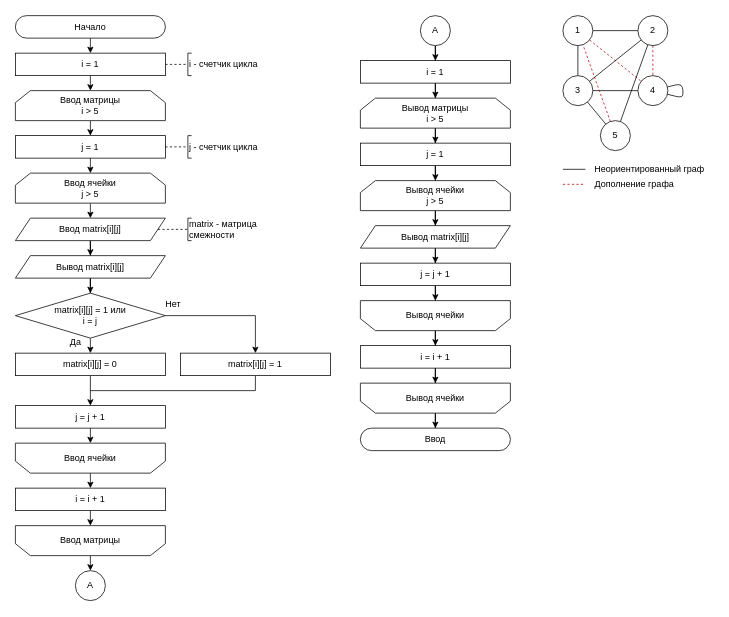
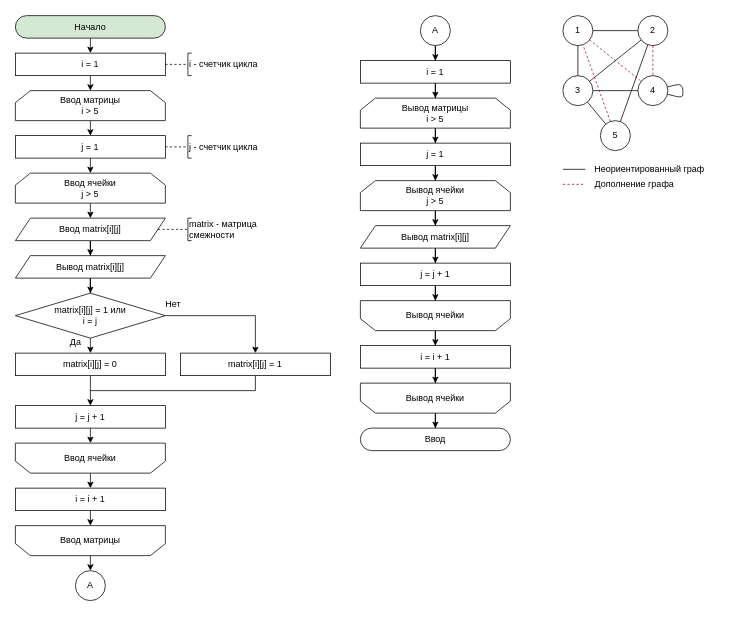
  <mxCell id="0" />
  <mxCell id="1" parent="0" />
  <mxCell id="2" style="edgeStyle=none;html=1;endArrow=none;endFill=0;" parent="1" source="5" target="12" edge="1"><mxGeometry relative="1" as="geometry" /></mxCell>
  <mxCell id="3" style="edgeStyle=none;html=1;endArrow=none;endFill=0;" parent="1" source="5" target="9" edge="1"><mxGeometry relative="1" as="geometry" /></mxCell>
  <mxCell id="4" style="edgeStyle=none;html=1;fillColor=#e51400;strokeColor=#B20000;endArrow=none;endFill=0;dashed=1;" parent="1" source="5" target="13" edge="1"><mxGeometry relative="1" as="geometry" /></mxCell>
  <mxCell id="5" value="1" style="ellipse;whiteSpace=wrap;html=1;aspect=fixed;" parent="1" vertex="1"><mxGeometry x="750" y="20" width="40" height="40" as="geometry" /></mxCell>
  <mxCell id="6" style="edgeStyle=none;html=1;endArrow=none;endFill=0;" parent="1" source="9" target="12" edge="1"><mxGeometry relative="1" as="geometry" /></mxCell>
  <mxCell id="7" style="edgeStyle=none;html=1;endArrow=none;endFill=0;" parent="1" source="9" target="13" edge="1"><mxGeometry relative="1" as="geometry" /></mxCell>
  <mxCell id="8" style="edgeStyle=none;html=1;endArrow=none;endFill=0;" parent="1" source="9" target="15" edge="1"><mxGeometry relative="1" as="geometry" /></mxCell>
  <mxCell id="9" value="3" style="ellipse;whiteSpace=wrap;html=1;aspect=fixed;" parent="1" vertex="1"><mxGeometry x="750" y="100" width="40" height="40" as="geometry" /></mxCell>
  <mxCell id="10" style="edgeStyle=none;html=1;endArrow=none;endFill=0;" parent="1" source="12" target="15" edge="1"><mxGeometry relative="1" as="geometry" /></mxCell>
  <mxCell id="11" style="edgeStyle=none;html=1;fillColor=#e51400;strokeColor=#B20000;endArrow=none;endFill=0;dashed=1;" parent="1" source="12" target="13" edge="1"><mxGeometry relative="1" as="geometry" /></mxCell>
  <mxCell id="12" value="2" style="ellipse;whiteSpace=wrap;html=1;aspect=fixed;" parent="1" vertex="1"><mxGeometry x="850" y="20" width="40" height="40" as="geometry" /></mxCell>
  <mxCell id="13" value="4" style="ellipse;whiteSpace=wrap;html=1;aspect=fixed;" parent="1" vertex="1"><mxGeometry x="850" y="100" width="40" height="40" as="geometry" /></mxCell>
  <mxCell id="14" style="edgeStyle=none;html=1;fillColor=#e51400;strokeColor=#B20000;endArrow=none;endFill=0;dashed=1;" parent="1" source="15" target="5" edge="1"><mxGeometry relative="1" as="geometry" /></mxCell>
  <mxCell id="15" value="5" style="ellipse;whiteSpace=wrap;html=1;aspect=fixed;" parent="1" vertex="1"><mxGeometry x="800" y="160" width="40" height="40" as="geometry" /></mxCell>
  <mxCell id="16" style="edgeStyle=none;html=1;endArrow=none;endFill=0;" parent="1" source="13" target="13" edge="1"><mxGeometry relative="1" as="geometry" /></mxCell>
  <mxCell id="17" value="" style="endArrow=none;html=1;rounded=0;" edge="1" parent="1"><mxGeometry width="50" height="50" relative="1" as="geometry"><mxPoint x="750" y="224.92" as="sourcePoint" /><mxPoint x="780" y="224.92" as="targetPoint" /></mxGeometry></mxCell>
  <mxCell id="18" value="Неориентированный граф" style="text;html=1;align=center;verticalAlign=middle;resizable=0;points=[];autosize=1;strokeColor=none;fillColor=none;" vertex="1" parent="1"><mxGeometry x="780" y="210" width="170" height="30" as="geometry" /></mxCell>
  <mxCell id="19" value="" style="endArrow=none;html=1;rounded=0;fillColor=#e51400;strokeColor=#B20000;dashed=1;" edge="1" parent="1"><mxGeometry width="50" height="50" relative="1" as="geometry"><mxPoint x="750" y="244.92" as="sourcePoint" /><mxPoint x="780" y="244.92" as="targetPoint" /></mxGeometry></mxCell>
  <mxCell id="20" value="Дополнение графа" style="text;html=1;align=center;verticalAlign=middle;resizable=0;points=[];autosize=1;strokeColor=none;fillColor=none;" vertex="1" parent="1"><mxGeometry x="780" y="230" width="130" height="30" as="geometry" /></mxCell>
  <mxCell id="21" style="edgeStyle=none;html=1;" edge="1" parent="1" source="22" target="24"><mxGeometry relative="1" as="geometry" /></mxCell>
- <mxCell id="22" value="Начало" style="rounded=1;whiteSpace=wrap;html=1;arcSize=50;" vertex="1" parent="1"><mxGeometry x="20" y="20" width="200" height="30" as="geometry" /></mxCell>
+ <mxCell id="22" value="Начало" style="rounded=1;whiteSpace=wrap;html=1;arcSize=50;fillColor=#d5e8d4;" vertex="1" parent="1"><mxGeometry x="20" y="20" width="200" height="30" as="geometry" /></mxCell>
  <mxCell id="23" style="edgeStyle=none;html=1;" edge="1" parent="1" source="24" target="26"><mxGeometry relative="1" as="geometry" /></mxCell>
  <mxCell id="24" value="i = 1" style="rounded=0;whiteSpace=wrap;html=1;" vertex="1" parent="1"><mxGeometry x="20" y="70" width="200" height="30" as="geometry" /></mxCell>
  <mxCell id="25" style="edgeStyle=none;html=1;" edge="1" parent="1" source="26" target="28"><mxGeometry relative="1" as="geometry" /></mxCell>
  <mxCell id="26" value="Ввод матрицы&lt;br&gt;&lt;div&gt;&lt;font style=&quot;color: rgb(0, 0, 0);&quot;&gt;i &amp;gt; 5&lt;/font&gt;&lt;/div&gt;" style="shape=loopLimit;whiteSpace=wrap;html=1;" vertex="1" parent="1"><mxGeometry x="20" y="120" width="200" height="40" as="geometry" /></mxCell>
  <mxCell id="27" style="edgeStyle=none;html=1;" edge="1" parent="1" source="28" target="30"><mxGeometry relative="1" as="geometry" /></mxCell>
  <mxCell id="28" value="j = 1" style="rounded=0;whiteSpace=wrap;html=1;" vertex="1" parent="1"><mxGeometry x="20" y="180" width="200" height="30" as="geometry" /></mxCell>
  <mxCell id="29" style="edgeStyle=none;html=1;" edge="1" parent="1" source="30" target="32"><mxGeometry relative="1" as="geometry" /></mxCell>
  <mxCell id="30" value="Ввод ячейки&lt;br&gt;&lt;div&gt;&lt;font style=&quot;color: rgb(0, 0, 0);&quot;&gt;j &amp;gt; 5&lt;/font&gt;&lt;/div&gt;" style="shape=loopLimit;whiteSpace=wrap;html=1;" vertex="1" parent="1"><mxGeometry x="20" y="230" width="200" height="40" as="geometry" /></mxCell>
  <mxCell id="31" style="edgeStyle=orthogonalEdgeStyle;rounded=0;orthogonalLoop=1;jettySize=auto;html=1;" edge="1" parent="1" source="32" target="44"><mxGeometry relative="1" as="geometry" /></mxCell>
  <mxCell id="32" value="Ввод matrix[i][j]" style="shape=parallelogram;perimeter=parallelogramPerimeter;whiteSpace=wrap;html=1;fixedSize=1;" vertex="1" parent="1"><mxGeometry x="20" y="290" width="200" height="30" as="geometry" /></mxCell>
  <mxCell id="33" value="matrix - матрица&lt;div&gt;смежности&lt;/div&gt;" style="strokeWidth=1;html=1;shape=mxgraph.flowchart.annotation_1;align=left;pointerEvents=1;" vertex="1" parent="1"><mxGeometry x="250" y="290" width="5" height="30" as="geometry" /></mxCell>
  <mxCell id="34" value="" style="endArrow=none;html=1;rounded=0;entryX=0;entryY=0.5;entryDx=0;entryDy=0;entryPerimeter=0;dashed=1;" edge="1" parent="1" target="33"><mxGeometry width="50" height="50" relative="1" as="geometry"><mxPoint x="210" y="305" as="sourcePoint" /><mxPoint x="300" y="295" as="targetPoint" /></mxGeometry></mxCell>
  <mxCell id="35" style="edgeStyle=none;html=1;" edge="1" parent="1" source="37"><mxGeometry relative="1" as="geometry"><mxPoint x="120" y="470" as="targetPoint" /></mxGeometry></mxCell>
  <mxCell id="36" style="edgeStyle=orthogonalEdgeStyle;rounded=0;orthogonalLoop=1;jettySize=auto;html=1;" edge="1" parent="1" source="37" target="55"><mxGeometry relative="1" as="geometry" /></mxCell>
  <mxCell id="37" value="matrix[i][j] = 1 или&lt;div&gt;i = j&lt;/div&gt;" style="rhombus;whiteSpace=wrap;html=1;" vertex="1" parent="1"><mxGeometry x="20" y="390" width="200" height="60" as="geometry" /></mxCell>
  <mxCell id="38" style="edgeStyle=none;html=1;" edge="1" parent="1"><mxGeometry relative="1" as="geometry"><mxPoint x="120" y="540" as="targetPoint" /><mxPoint x="120" y="500" as="sourcePoint" /></mxGeometry></mxCell>
  <mxCell id="39" value="" style="endArrow=none;html=1;" edge="1" parent="1"><mxGeometry width="50" height="50" relative="1" as="geometry"><mxPoint x="120" y="520" as="sourcePoint" /><mxPoint x="340" y="520" as="targetPoint" /></mxGeometry></mxCell>
  <mxCell id="40" value="" style="endArrow=none;html=1;entryX=0.5;entryY=1;entryDx=0;entryDy=0;" edge="1" parent="1" target="55"><mxGeometry width="50" height="50" relative="1" as="geometry"><mxPoint x="340" y="520" as="sourcePoint" /><mxPoint x="390" y="550" as="targetPoint" /></mxGeometry></mxCell>
  <mxCell id="41" value="Да" style="text;html=1;align=center;verticalAlign=middle;resizable=0;points=[];autosize=1;strokeColor=none;fillColor=none;" vertex="1" parent="1"><mxGeometry x="80" y="440" width="40" height="30" as="geometry" /></mxCell>
  <mxCell id="42" value="Нет" style="text;html=1;align=center;verticalAlign=middle;resizable=0;points=[];autosize=1;strokeColor=none;fillColor=none;" vertex="1" parent="1"><mxGeometry x="210" y="390" width="40" height="30" as="geometry" /></mxCell>
  <mxCell id="43" style="edgeStyle=orthogonalEdgeStyle;rounded=0;orthogonalLoop=1;jettySize=auto;html=1;" edge="1" parent="1" source="44" target="37"><mxGeometry relative="1" as="geometry" /></mxCell>
  <mxCell id="44" value="Вывод matrix[i][j]" style="shape=parallelogram;perimeter=parallelogramPerimeter;whiteSpace=wrap;html=1;fixedSize=1;" vertex="1" parent="1"><mxGeometry x="20" y="340" width="200" height="30" as="geometry" /></mxCell>
  <mxCell id="45" style="edgeStyle=none;html=1;" edge="1" parent="1" source="46" target="48"><mxGeometry relative="1" as="geometry" /></mxCell>
  <mxCell id="46" value="j = j + 1" style="rounded=0;whiteSpace=wrap;html=1;" vertex="1" parent="1"><mxGeometry x="20" y="540" width="200" height="30" as="geometry" /></mxCell>
  <mxCell id="47" style="edgeStyle=none;html=1;" edge="1" parent="1" source="48" target="50"><mxGeometry relative="1" as="geometry" /></mxCell>
  <mxCell id="48" value="&lt;span style=&quot;color: rgb(0, 0, 0);&quot;&gt;Ввод ячейки&lt;/span&gt;" style="shape=loopLimit;whiteSpace=wrap;html=1;direction=west;" vertex="1" parent="1"><mxGeometry x="20" y="590" width="200" height="40" as="geometry" /></mxCell>
  <mxCell id="49" style="edgeStyle=none;html=1;" edge="1" parent="1" source="50" target="52"><mxGeometry relative="1" as="geometry" /></mxCell>
  <mxCell id="50" value="i = i + 1" style="rounded=0;whiteSpace=wrap;html=1;" vertex="1" parent="1"><mxGeometry x="20" y="650" width="200" height="30" as="geometry" /></mxCell>
  <mxCell id="51" style="edgeStyle=none;html=1;" edge="1" parent="1" source="52" target="53"><mxGeometry relative="1" as="geometry" /></mxCell>
  <mxCell id="52" value="&lt;span style=&quot;color: rgb(0, 0, 0);&quot;&gt;Ввод матрицы&lt;/span&gt;" style="shape=loopLimit;whiteSpace=wrap;html=1;direction=west;" vertex="1" parent="1"><mxGeometry x="20" y="700" width="200" height="40" as="geometry" /></mxCell>
  <mxCell id="53" value="A" style="ellipse;whiteSpace=wrap;html=1;aspect=fixed;" vertex="1" parent="1"><mxGeometry x="100" y="760" width="40" height="40" as="geometry" /></mxCell>
  <mxCell id="54" value="&lt;span style=&quot;color: rgb(0, 0, 0);&quot;&gt;matrix[i][j] = 0&lt;/span&gt;" style="rounded=0;whiteSpace=wrap;html=1;" vertex="1" parent="1"><mxGeometry x="20" y="470" width="200" height="30" as="geometry" /></mxCell>
  <mxCell id="55" value="&lt;span style=&quot;color: rgb(0, 0, 0);&quot;&gt;matrix[i][j] = 1&lt;/span&gt;" style="rounded=0;whiteSpace=wrap;html=1;" vertex="1" parent="1"><mxGeometry x="240" y="470" width="200" height="30" as="geometry" /></mxCell>
  <mxCell id="56" style="edgeStyle=orthogonalEdgeStyle;rounded=0;orthogonalLoop=1;jettySize=auto;html=1;" edge="1" parent="1" source="57" target="59"><mxGeometry relative="1" as="geometry" /></mxCell>
  <mxCell id="57" value="i = 1" style="rounded=0;whiteSpace=wrap;html=1;" vertex="1" parent="1"><mxGeometry x="480" y="80" width="200" height="30" as="geometry" /></mxCell>
  <mxCell id="58" style="edgeStyle=orthogonalEdgeStyle;rounded=0;orthogonalLoop=1;jettySize=auto;html=1;" edge="1" parent="1" source="59" target="61"><mxGeometry relative="1" as="geometry" /></mxCell>
  <mxCell id="59" value="Вывод матрицы&lt;br&gt;&lt;div&gt;&lt;font style=&quot;color: rgb(0, 0, 0);&quot;&gt;i &amp;gt; 5&lt;/font&gt;&lt;/div&gt;" style="shape=loopLimit;whiteSpace=wrap;html=1;" vertex="1" parent="1"><mxGeometry x="480" y="130" width="200" height="40" as="geometry" /></mxCell>
  <mxCell id="60" style="edgeStyle=orthogonalEdgeStyle;rounded=0;orthogonalLoop=1;jettySize=auto;html=1;" edge="1" parent="1" source="61" target="63"><mxGeometry relative="1" as="geometry" /></mxCell>
  <mxCell id="61" value="j = 1" style="rounded=0;whiteSpace=wrap;html=1;" vertex="1" parent="1"><mxGeometry x="480" y="190" width="200" height="30" as="geometry" /></mxCell>
  <mxCell id="62" style="edgeStyle=orthogonalEdgeStyle;rounded=0;orthogonalLoop=1;jettySize=auto;html=1;" edge="1" parent="1" source="63" target="65"><mxGeometry relative="1" as="geometry" /></mxCell>
  <mxCell id="63" value="Вывод ячейки&lt;br&gt;&lt;div&gt;&lt;font style=&quot;color: rgb(0, 0, 0);&quot;&gt;j &amp;gt; 5&lt;/font&gt;&lt;/div&gt;" style="shape=loopLimit;whiteSpace=wrap;html=1;" vertex="1" parent="1"><mxGeometry x="480" y="240" width="200" height="40" as="geometry" /></mxCell>
  <mxCell id="64" style="edgeStyle=orthogonalEdgeStyle;rounded=0;orthogonalLoop=1;jettySize=auto;html=1;" edge="1" parent="1" source="65" target="67"><mxGeometry relative="1" as="geometry" /></mxCell>
  <mxCell id="65" value="Вывод matrix[i][j]" style="shape=parallelogram;perimeter=parallelogramPerimeter;whiteSpace=wrap;html=1;fixedSize=1;" vertex="1" parent="1"><mxGeometry x="480" y="300" width="200" height="30" as="geometry" /></mxCell>
  <mxCell id="66" style="edgeStyle=orthogonalEdgeStyle;rounded=0;orthogonalLoop=1;jettySize=auto;html=1;" edge="1" parent="1" source="67" target="69"><mxGeometry relative="1" as="geometry" /></mxCell>
  <mxCell id="67" value="j = j + 1" style="rounded=0;whiteSpace=wrap;html=1;" vertex="1" parent="1"><mxGeometry x="480" y="350" width="200" height="30" as="geometry" /></mxCell>
  <mxCell id="68" style="edgeStyle=orthogonalEdgeStyle;rounded=0;orthogonalLoop=1;jettySize=auto;html=1;" edge="1" parent="1" source="69" target="71"><mxGeometry relative="1" as="geometry" /></mxCell>
  <mxCell id="69" value="Вывод ячейки" style="shape=loopLimit;whiteSpace=wrap;html=1;direction=west;" vertex="1" parent="1"><mxGeometry x="480" y="400" width="200" height="40" as="geometry" /></mxCell>
  <mxCell id="70" style="edgeStyle=orthogonalEdgeStyle;rounded=0;orthogonalLoop=1;jettySize=auto;html=1;" edge="1" parent="1" source="71" target="73"><mxGeometry relative="1" as="geometry" /></mxCell>
  <mxCell id="71" value="i = i + 1" style="rounded=0;whiteSpace=wrap;html=1;" vertex="1" parent="1"><mxGeometry x="480" y="460" width="200" height="30" as="geometry" /></mxCell>
  <mxCell id="72" style="edgeStyle=orthogonalEdgeStyle;rounded=0;orthogonalLoop=1;jettySize=auto;html=1;" edge="1" parent="1" source="73" target="74"><mxGeometry relative="1" as="geometry" /></mxCell>
  <mxCell id="73" value="Вывод ячейки" style="shape=loopLimit;whiteSpace=wrap;html=1;direction=west;" vertex="1" parent="1"><mxGeometry x="480" y="510" width="200" height="40" as="geometry" /></mxCell>
  <mxCell id="74" value="Ввод" style="rounded=1;whiteSpace=wrap;html=1;arcSize=50;" vertex="1" parent="1"><mxGeometry x="480" y="570" width="200" height="30" as="geometry" /></mxCell>
  <mxCell id="75" style="edgeStyle=orthogonalEdgeStyle;rounded=0;orthogonalLoop=1;jettySize=auto;html=1;" edge="1" parent="1" source="76" target="57"><mxGeometry relative="1" as="geometry" /></mxCell>
  <mxCell id="76" value="A" style="ellipse;whiteSpace=wrap;html=1;aspect=fixed;" vertex="1" parent="1"><mxGeometry x="560" y="20" width="40" height="40" as="geometry" /></mxCell>
  <mxCell id="77" value="i - счетчик цикла" style="strokeWidth=1;html=1;shape=mxgraph.flowchart.annotation_1;align=left;pointerEvents=1;" vertex="1" parent="1"><mxGeometry x="250" y="70" width="5" height="30" as="geometry" /></mxCell>
  <mxCell id="78" value="" style="endArrow=none;html=1;rounded=0;entryX=0;entryY=0.5;entryDx=0;entryDy=0;entryPerimeter=0;dashed=1;" edge="1" parent="1" target="77"><mxGeometry width="50" height="50" relative="1" as="geometry"><mxPoint x="220" y="85" as="sourcePoint" /><mxPoint x="310" y="75" as="targetPoint" /></mxGeometry></mxCell>
  <mxCell id="79" value="j - счетчик цикла" style="strokeWidth=1;html=1;shape=mxgraph.flowchart.annotation_1;align=left;pointerEvents=1;" vertex="1" parent="1"><mxGeometry x="250" y="180" width="5" height="30" as="geometry" /></mxCell>
  <mxCell id="80" value="" style="endArrow=none;html=1;rounded=0;entryX=0;entryY=0.5;entryDx=0;entryDy=0;entryPerimeter=0;dashed=1;" edge="1" parent="1" target="79"><mxGeometry width="50" height="50" relative="1" as="geometry"><mxPoint x="220" y="195" as="sourcePoint" /><mxPoint x="310" y="185" as="targetPoint" /></mxGeometry></mxCell>
